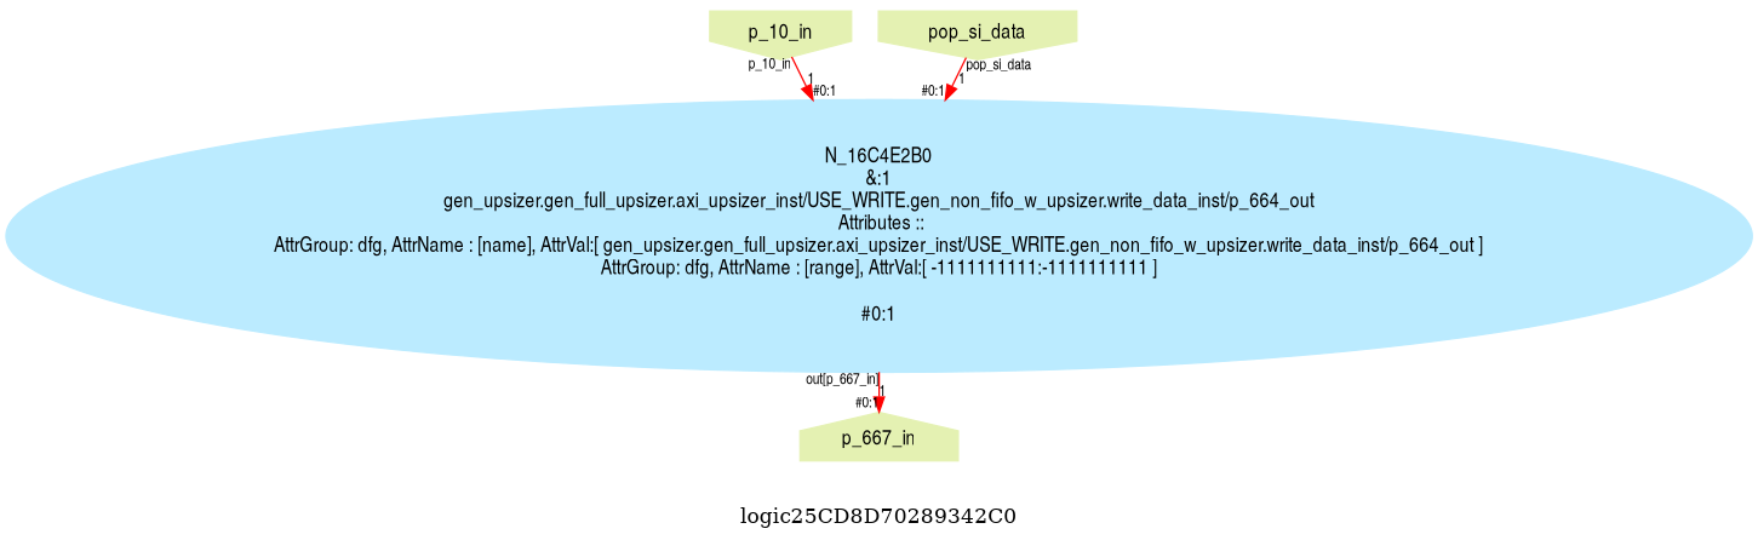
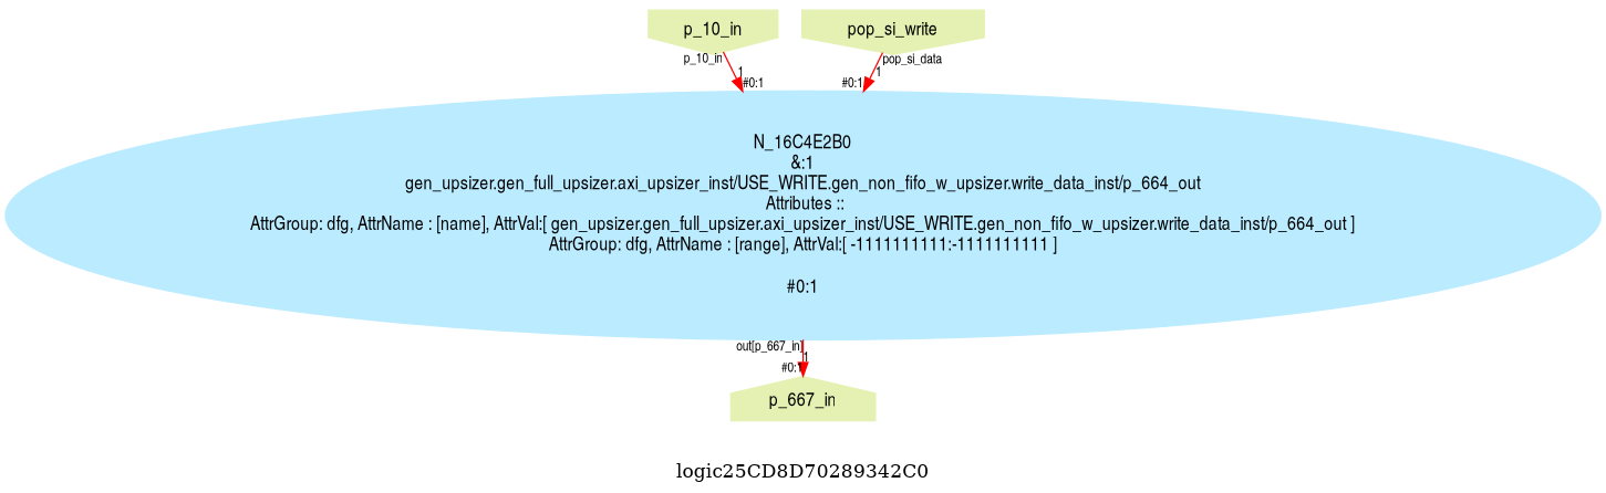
  digraph {
    label=logic25CD8D70289342C0
    ranksep=0.1
    splines=true
    node [color="#e4f1b2" fontname=helveticanarrow shape=invhouse style=filled]
    edge [color="#ff0000" fontname=helveticanarrow fontsize=10 headlabel="#0:1"]
    n1 [label=p_10_in]
-   n2 [label=pop_si_data]
+   n2 [label=pop_si_write]
    n3 [label=p_667_in shape=house]
    n4 [color="#bbebff" label="N_16C4E2B0\n&:1\ngen_upsizer.gen_full_upsizer.axi_upsizer_inst/USE_WRITE.gen_non_fifo_w_upsizer.write_data_inst/p_664_out\n Attributes ::\nAttrGroup: dfg, AttrName : [name], AttrVal:[ gen_upsizer.gen_full_upsizer.axi_upsizer_inst/USE_WRITE.gen_non_fifo_w_upsizer.write_data_inst/p_664_out ]\nAttrGroup: dfg, AttrName : [range], AttrVal:[ -1111111111:-1111111111 ]\n\n#0:1\n" shape=""]
    subgraph sub_1 {
      rank=source
      n1
      n2
    }
    subgraph sub_2 {
      rank=sink
      n3
    }
    n1 -> n4 [label=1 taillabel=p_10_in]
    n2 -> n4 [label=1 taillabel=pop_si_data]
    n4 -> n3 [label=1 taillabel="out[p_667_in]"]
  }
